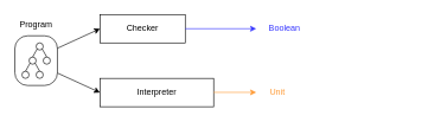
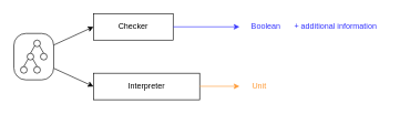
  <mxCell id="0" />
  <mxCell id="1" parent="0" />
  <mxCell id="2" value="" style="rounded=1;whiteSpace=wrap;html=1;arcSize=30;fillColor=none;" vertex="1" parent="1"><mxGeometry x="20" y="50" width="60" height="70" as="geometry" /></mxCell>
  <mxCell id="3" value="" style="ellipse;whiteSpace=wrap;html=1;aspect=fixed;fillColor=none;" vertex="1" parent="1"><mxGeometry x="50" y="60" width="10" height="10" as="geometry" /></mxCell>
  <mxCell id="4" value="" style="ellipse;whiteSpace=wrap;html=1;aspect=fixed;fillColor=none;" vertex="1" parent="1"><mxGeometry x="40" y="80" width="10" height="10" as="geometry" /></mxCell>
  <mxCell id="5" value="" style="ellipse;whiteSpace=wrap;html=1;aspect=fixed;fillColor=none;" vertex="1" parent="1"><mxGeometry x="60" y="80" width="10" height="10" as="geometry" /></mxCell>
  <mxCell id="6" value="" style="ellipse;whiteSpace=wrap;html=1;aspect=fixed;fillColor=none;" vertex="1" parent="1"><mxGeometry x="30" y="100" width="10" height="10" as="geometry" /></mxCell>
  <mxCell id="7" value="" style="ellipse;whiteSpace=wrap;html=1;aspect=fixed;fillColor=none;" vertex="1" parent="1"><mxGeometry x="50" y="100" width="10" height="10" as="geometry" /></mxCell>
  <mxCell id="8" value="" style="endArrow=none;html=1;rounded=0;entryX=1;entryY=1;entryDx=0;entryDy=0;exitX=0.5;exitY=0;exitDx=0;exitDy=0;" edge="1" parent="1" source="5" target="3"><mxGeometry width="50" height="50" relative="1" as="geometry"><mxPoint x="240" y="110" as="sourcePoint" /><mxPoint x="290" y="60" as="targetPoint" /></mxGeometry></mxCell>
  <mxCell id="9" value="" style="endArrow=none;html=1;rounded=0;entryX=0;entryY=1;entryDx=0;entryDy=0;exitX=0.5;exitY=0;exitDx=0;exitDy=0;" edge="1" parent="1" source="4" target="3"><mxGeometry width="50" height="50" relative="1" as="geometry"><mxPoint x="240" y="110" as="sourcePoint" /><mxPoint x="290" y="60" as="targetPoint" /></mxGeometry></mxCell>
  <mxCell id="10" value="" style="endArrow=none;html=1;rounded=0;entryX=1;entryY=1;entryDx=0;entryDy=0;exitX=0.5;exitY=0;exitDx=0;exitDy=0;" edge="1" parent="1" source="7" target="4"><mxGeometry width="50" height="50" relative="1" as="geometry"><mxPoint x="240" y="110" as="sourcePoint" /><mxPoint x="290" y="60" as="targetPoint" /></mxGeometry></mxCell>
  <mxCell id="11" value="" style="endArrow=none;html=1;rounded=0;entryX=0;entryY=1;entryDx=0;entryDy=0;exitX=0.5;exitY=0;exitDx=0;exitDy=0;" edge="1" parent="1" source="6" target="4"><mxGeometry width="50" height="50" relative="1" as="geometry"><mxPoint x="240" y="110" as="sourcePoint" /><mxPoint x="290" y="60" as="targetPoint" /></mxGeometry></mxCell>
  <mxCell id="12" value="Checker" style="rounded=0;whiteSpace=wrap;html=1;fillColor=none;" vertex="1" parent="1"><mxGeometry x="140" y="20" width="120" height="40" as="geometry" /></mxCell>
  <mxCell id="13" value="Interpreter" style="rounded=0;whiteSpace=wrap;html=1;fillColor=none;" vertex="1" parent="1"><mxGeometry x="140" y="110" width="160" height="40" as="geometry" /></mxCell>
  <mxCell id="14" value="" style="endArrow=classic;html=1;rounded=0;exitX=1;exitY=0.25;exitDx=0;exitDy=0;entryX=0;entryY=0.5;entryDx=0;entryDy=0;" edge="1" parent="1" source="2" target="12"><mxGeometry width="50" height="50" relative="1" as="geometry"><mxPoint x="270" y="50" as="sourcePoint" /><mxPoint x="320" y="0" as="targetPoint" /></mxGeometry></mxCell>
  <mxCell id="15" value="" style="endArrow=classic;html=1;rounded=0;exitX=1;exitY=0.75;exitDx=0;exitDy=0;entryX=0;entryY=0.5;entryDx=0;entryDy=0;" edge="1" parent="1" source="2" target="13"><mxGeometry width="50" height="50" relative="1" as="geometry"><mxPoint x="270" y="50" as="sourcePoint" /><mxPoint x="320" y="0" as="targetPoint" /></mxGeometry></mxCell>
  <mxCell id="16" value="" style="endArrow=classic;html=1;rounded=0;exitX=1;exitY=0.5;exitDx=0;exitDy=0;fillColor=#e51400;strokeColor=#3333FF;" edge="1" parent="1" source="12"><mxGeometry width="50" height="50" relative="1" as="geometry"><mxPoint x="290" y="40" as="sourcePoint" /><mxPoint x="360" y="40" as="targetPoint" /></mxGeometry></mxCell>
  <mxCell id="17" value="Boolean" style="text;html=1;strokeColor=none;fillColor=none;align=center;verticalAlign=middle;whiteSpace=wrap;rounded=0;fontColor=#3333FF;" vertex="1" parent="1"><mxGeometry x="370" y="25" width="60" height="30" as="geometry" /></mxCell>
- <mxCell id="19" value="Program" style="text;html=1;strokeColor=none;fillColor=none;align=center;verticalAlign=middle;whiteSpace=wrap;rounded=0;" vertex="1" parent="1"><mxGeometry x="20" y="20" width="60" height="30" as="geometry" /></mxCell>
+ <mxCell id="18" value="+ additional information" style="text;html=1;strokeColor=none;fillColor=none;align=center;verticalAlign=middle;whiteSpace=wrap;rounded=0;fontColor=#3333FF;" vertex="1" parent="1"><mxGeometry x="430" y="25" width="150" height="30" as="geometry" /></mxCell>
  <mxCell id="20" value="" style="endArrow=classic;html=1;rounded=0;exitX=1;exitY=0.5;exitDx=0;exitDy=0;fillColor=#e51400;strokeColor=#FF9933;" edge="1" parent="1"><mxGeometry width="50" height="50" relative="1" as="geometry"><mxPoint x="300" y="129.71" as="sourcePoint" /><mxPoint x="360" y="129.71" as="targetPoint" /></mxGeometry></mxCell>
  <mxCell id="21" value="Unit" style="text;html=1;strokeColor=none;fillColor=none;align=center;verticalAlign=middle;whiteSpace=wrap;rounded=0;fontColor=#FF9933;" vertex="1" parent="1"><mxGeometry x="360" y="115" width="60" height="30" as="geometry" /></mxCell>
